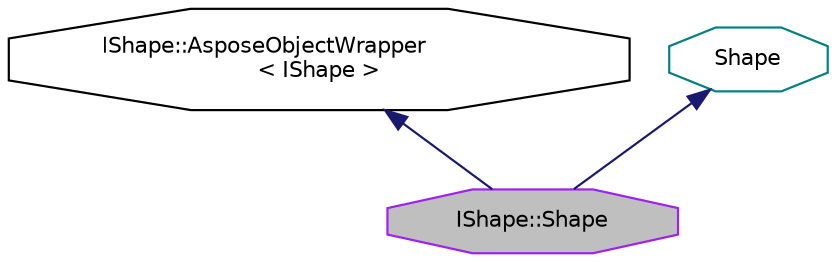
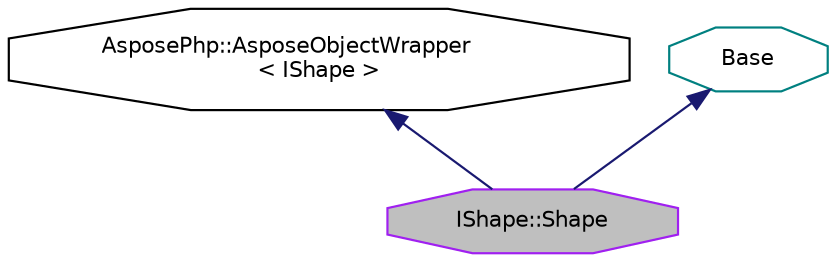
  digraph {
    node [fillcolor=white fontname=Helvetica fontsize=10 shape=octagon style=filled]
    edge [color=midnightblue dir=back fontname=Helvetica fontsize=10 labelfontname=Helvetica labelfontsize=10 style=solid]
    n1 [color=purple fillcolor=grey75 fontcolor=black height=0.2 label="IShape::Shape" width=0.4]
-   n2 [color=black height=0.2 label="IShape::AsposeObjectWrapper\l\< IShape \>" width=0.4]
-   n3 [color=teal height=0.2 label=Shape width=0.4]
+   n2 [color=black height=0.2 label="AsposePhp::AsposeObjectWrapper\l\< IShape \>" width=0.4]
+   n3 [color=teal height=0.2 label=Base width=0.4]
    n2 -> n1
    n3 -> n1
  }
